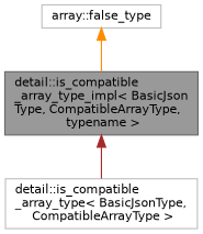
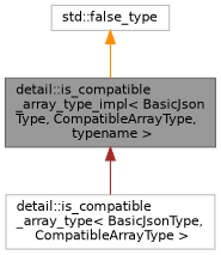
  digraph {
    node [color=grey75 fillcolor=white fontname=Helvetica fontsize=10 shape=box style=filled]
    edge [dir=back fontname=Helvetica fontsize=10 labelfontname=Helvetica labelfontsize=10 style=solid]
    n1 [color=gray40 fillcolor=grey60 fontcolor=black height=0.2 label="detail::is_compatible\l_array_type_impl\< BasicJson\lType, CompatibleArrayType,\l typename \>" width=0.4]
    n2 [height=0.2 label="detail::is_compatible\l_array_type\< BasicJsonType,\l CompatibleArrayType \>" width=0.4]
-   n3 [height=0.2 label="array::false_type" width=0.4]
+   n3 [height=0.2 label="std::false_type" width=0.4]
    n1 -> n2 [color=brown]
    n3 -> n1 [color=darkorange]
  }
